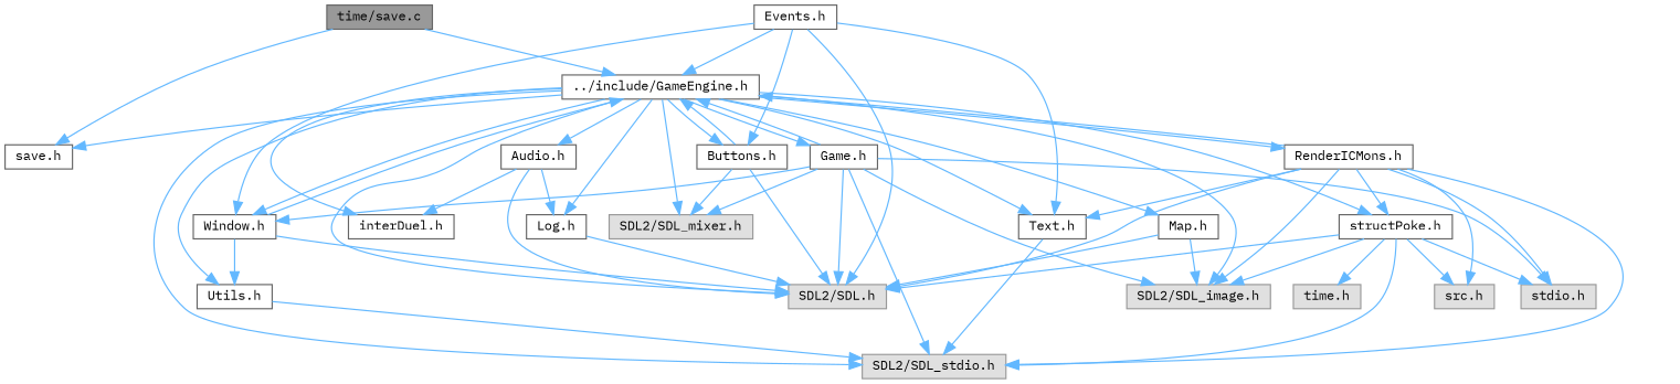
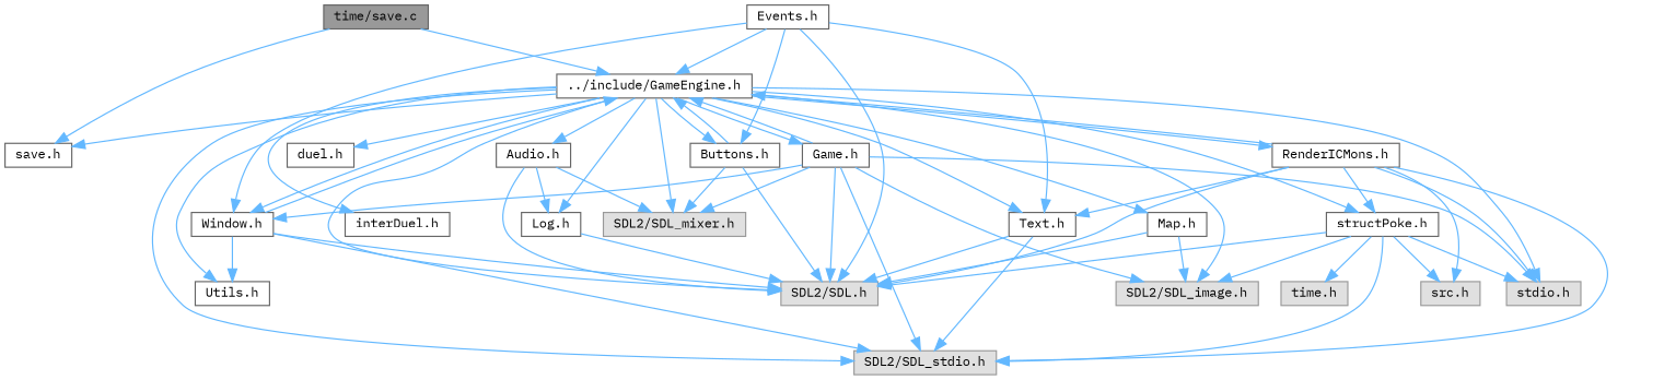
  digraph {
    fontname="IBM Plex Mono"
    node [color=grey40 fillcolor=white fontname="IBM Plex Mono" fontsize=10 shape=box style=filled]
    edge [color=steelblue1 fontname="IBM Plex Mono" fontsize=10 labelfontname=Helvetica labelfontsize=10 style=solid]
    n1 [color=gray40 fillcolor=grey60 fontcolor=black height=0.2 label="time/save.c" width=0.4]
    n2 [height=0.2 label="../include/GameEngine.h" width=0.4]
    n3 [height=0.2 label="save.h" width=0.4]
    n4 [color=grey60 fillcolor="#E0E0E0" height=0.2 label="SDL2/SDL.h" width=0.4]
    n5 [color=grey60 fillcolor="#E0E0E0" height=0.2 label="SDL2/SDL_mixer.h" width=0.4]
    n6 [color=grey60 fillcolor="#E0E0E0" height=0.2 label="SDL2/SDL_image.h" width=0.4]
    n7 [color=grey60 fillcolor="#E0E0E0" height=0.2 label="SDL2/SDL_stdio.h" width=0.4]
    n8 [color=grey60 fillcolor="#E0E0E0" height=0.2 label="stdio.h" width=0.4]
    n9 [height=0.2 label="Log.h" width=0.4]
    n10 [height=0.2 label="Audio.h" width=0.4]
    n11 [height=0.2 label="Buttons.h" width=0.4]
    n12 [height=0.2 label="structPoke.h" width=0.4]
+   n13 [height=0.2 label="duel.h" width=0.4]
    n14 [height=0.2 label="interDuel.h" width=0.4]
    n15 [height=0.2 label="Utils.h" width=0.4]
    n16 [height=0.2 label="Text.h" width=0.4]
    n17 [height=0.2 label="Window.h" width=0.4]
    n18 [height=0.2 label="Map.h" width=0.4]
    n19 [height=0.2 label="Game.h" width=0.4]
    n20 [height=0.2 label="RenderICMons.h" width=0.4]
    n21 [color=grey60 fillcolor="#E0E0E0" height=0.2 label="time.h" width=0.4]
    n22 [color=grey60 fillcolor="#E0E0E0" height=0.2 label="src.h" width=0.4]
    n23 [height=0.2 label="Events.h" width=0.4]
    n1 -> n2
    n1 -> n3
    n2 -> n3
    n2 -> n4
    n2 -> n5
    n2 -> n6
    n2 -> n7
+   n2 -> n8
    n2 -> n9
    n2 -> n10
    n2 -> n11
    n2 -> n12
+   n2 -> n13
    n2 -> n14
    n2 -> n15
    n2 -> n16
    n2 -> n17
    n2 -> n18
    n2 -> n19
    n2 -> n20
    n9 -> n4
    n10 -> n4
-   n10 -> n14
+   n10 -> n5
    n10 -> n9
    n11 -> n2
    n11 -> n4
    n11 -> n5
    n12 -> n4
    n12 -> n6
    n12 -> n7
    n12 -> n8
    n12 -> n21
    n12 -> n22
+   n16 -> n4
    n16 -> n7
    n17 -> n2
    n17 -> n4
-   n15 -> n7
+   n17 -> n7
    n17 -> n15
    n18 -> n4
    n18 -> n6
    n19 -> n2
    n19 -> n4
    n19 -> n5
    n19 -> n6
    n19 -> n7
    n19 -> n8
    n19 -> n17
    n20 -> n2
    n20 -> n4
-   n20 -> n6
    n20 -> n7
    n20 -> n8
    n20 -> n12
    n20 -> n16
    n20 -> n22
    n23 -> n2
    n23 -> n4
    n23 -> n11
    n23 -> n16
    n23 -> n17
  }
